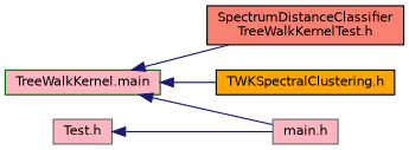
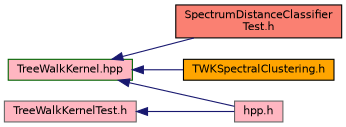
  digraph {
    rankdir=LR
    node [color=black fillcolor=lightpink fontname=Helvetica fontsize=10 shape=record style=filled]
    edge [color=midnightblue dir=back fontname=Helvetica fontsize=10 labelfontname=Helvetica labelfontsize=10 style=solid]
-   n1 [color=darkgreen fontcolor=black height=0.2 label="TreeWalkKernel.main" width=0.4]
-   n2 [fillcolor=salmon height=0.2 label="SpectrumDistanceClassifier\lTreeWalkKernelTest.h" width=0.4]
+   n1 [color=darkgreen fontcolor=black height=0.2 label="TreeWalkKernel.hpp" width=0.4]
+   n2 [fillcolor=salmon height=0.2 label="SpectrumDistanceClassifier\lTest.h" width=0.4]
    n3 [fillcolor=orange height=0.2 label="TWKSpectralClustering.h" width=0.4]
-   n4 [color=gray40 height=0.2 label="main.h" width=0.4]
-   n5 [color=gray40 height=0.2 label="Test.h" width=0.4]
+   n4 [color=gray40 height=0.2 label="hpp.h" width=0.4]
+   n5 [color=gray40 height=0.2 label="TreeWalkKernelTest.h" width=0.4]
    n1 -> n2
    n1 -> n3
    n1 -> n4
    n5 -> n4
  }
